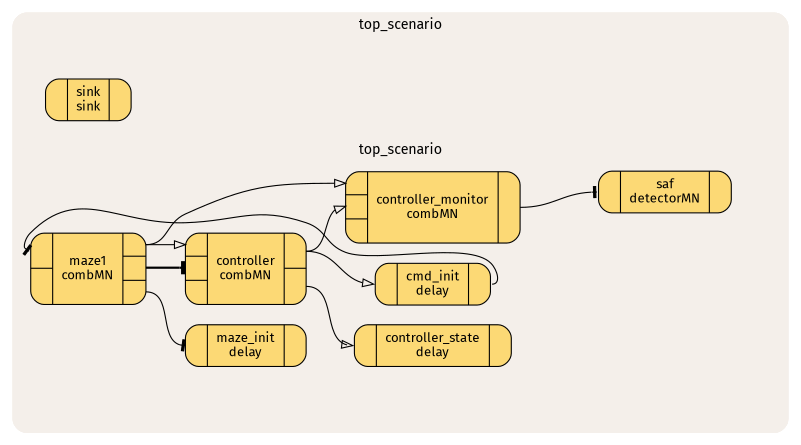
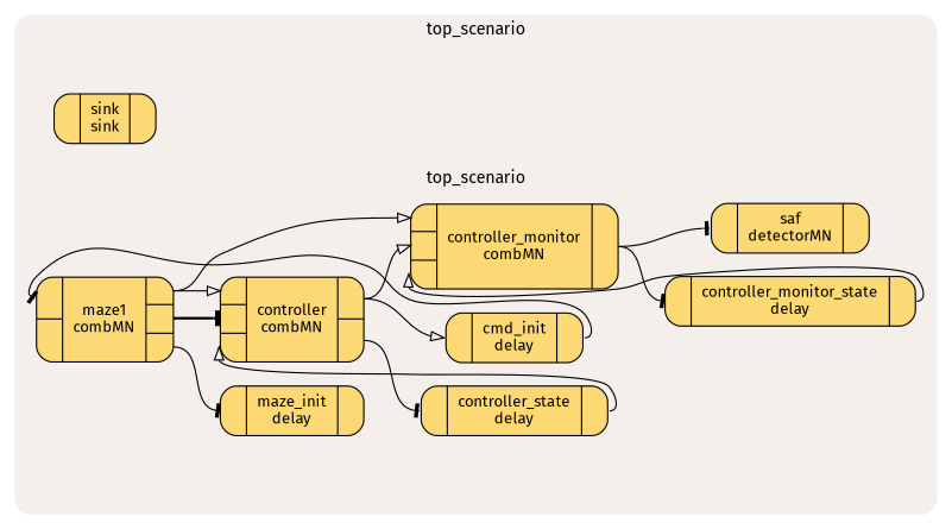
  digraph {
    fontname="Fira Sans"
    rankdir=LR
    splines=true
    node [color=black fillcolor="#FCD975" fontname="Fira Sans" fontsize=12 orientation=90 shape=record style="rounded,filled"]
    edge [arrowhead=tee fontname="Fira Sans" headport="iport1:w" penwidth=1 tailport="port_4:e"]
    n1 [height=0.51389 label="{ { <iport1> } | { sink&#92;nsink&#92;n } | {  } }" width=1.0833]
    n2 [height=0.88889 label="{ { <port_1>|<port_0> } | { maze1&#92;ncombMN&#92;n } | { <port_4>|<port_3>|<port_2> } }" width=1.4583]
    n3 [height=0.51389 label="{ { <iport1> } | { maze_init&#92;ndelay&#92;n } | { <oport1> } }" width=1.5]
    n4 [height=0.88889 label="{ { <port_2>|<port_1>|<port_0> } | { controller&#92;ncombMN&#92;n } | { <port_4>|<port_3> } }" width=1.4722]
    n5 [height=0.88889 label="{ { <port_2>|<port_1>|<port_0> } | { controller_monitor&#92;ncombMN&#92;n } | { <port_3> } }" width=2.125]
    n6 [height=0.51389 label="{ { <iport1> } | { cmd_init&#92;ndelay&#92;n } | { <oport1> } }" width=1.4167]
    n7 [height=0.51389 label="{ { <iport1> } | { controller_state&#92;ndelay&#92;n } | { <oport1> } }" width=1.9167]
+   n8 [height=0.51389 label="{ { <iport1> } | { controller_monitor_state&#92;ndelay&#92;n } | { <oport1> } }" width=2.5694]
    n9 [height=0.51389 label="{ { <port_0> } | { saf&#92;ndetectorMN&#92;n } | { <port_1> } }" width=1.6389]
    dummy [height=0.5 style=invisible width=1.0652 color="" fillcolor="" fontsize="" orientation="" shape=""]
    subgraph cluster_1 {
      color="#f4efea"
      fontsize=13
      label=top_scenario
      style="filled, rounded"
      dummy
      subgraph cluster_2 {
        color="#f4efea"
        fontsize=13
        label=top_scenario
        style="filled, rounded"
      }
      subgraph cluster_3 {
        color="#f4efea"
        fontsize=13
        label=top_scenario
        style="filled, rounded"
      }
      subgraph cluster_4 {
        color="#f4efea"
        fontsize=13
        label=top_scenario
        style="filled, rounded"
        n1
      }
      subgraph cluster_5 {
        color="#f4efea"
        fontsize=13
        label=top_scenario
        style="filled, rounded"
      }
      subgraph cluster_6 {
        color="#f4efea"
        fontsize=13
        label=top_scenario
        style="filled, rounded"
        n2
        n3
        n4
        n5
        n6
        n7
+       n8
        n9
      }
    }
    n2 -> n3 [tailport="port_2:e"]
    n2 -> n4 [arrowhead=onormal headport="port_2:w"]
    n2 -> n4 [headport="port_1:w" penwidth=2 style=bold tailport="port_3:e"]
    n2 -> n5 [arrowhead=onormal headport="port_2:w"]
    n4 -> n5 [arrowhead=onormal headport="port_1:w"]
    n4 -> n6 [arrowhead=onormal]
-   n4 -> n7 [arrowhead=onormal tailport="port_3:e"]
+   n4 -> n7 [tailport="port_3:e"]
+   n5 -> n8 [tailport="port_3:e"]
    n5 -> n9 [headport="port_0:w" tailport="port_3:e"]
    n6 -> n2 [headport="port_1:w" tailport="oport1:e"]
+   n7 -> n4 [arrowhead=onormal headport="port_0:w" tailport="oport1:e"]
+   n8 -> n5 [arrowhead=onormal headport="port_0:w" tailport="oport1:e"]
  }
